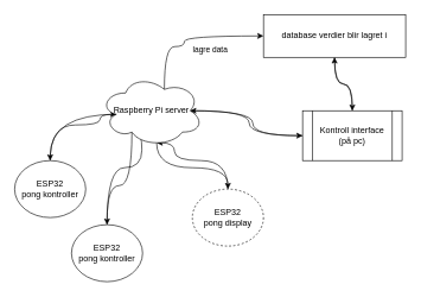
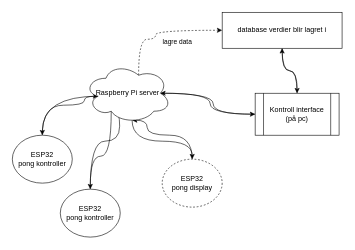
  <mxCell id="0" />
  <mxCell id="1" parent="0" />
  <mxCell id="2" style="edgeStyle=orthogonalEdgeStyle;curved=1;rounded=0;orthogonalLoop=1;jettySize=auto;html=1;exitX=0.5;exitY=0;exitDx=0;exitDy=0;entryX=0.31;entryY=0.8;entryDx=0;entryDy=0;entryPerimeter=0;" edge="1" parent="1" source="3" target="14"><mxGeometry relative="1" as="geometry"><Array as="points"><mxPoint x="150" y="235" /><mxPoint x="199" y="235" /></Array></mxGeometry></mxCell>
  <mxCell id="3" value="ESP32&lt;br&gt;pong kontroller" style="ellipse;whiteSpace=wrap;html=1;" vertex="1" parent="1"><mxGeometry x="100" y="315" width="100" height="80" as="geometry" /></mxCell>
  <mxCell id="4" style="edgeStyle=orthogonalEdgeStyle;curved=1;rounded=0;orthogonalLoop=1;jettySize=auto;html=1;exitX=0.5;exitY=0;exitDx=0;exitDy=0;entryX=0.16;entryY=0.55;entryDx=0;entryDy=0;entryPerimeter=0;" edge="1" parent="1" source="5" target="14"><mxGeometry relative="1" as="geometry"><Array as="points"><mxPoint x="70" y="175" /><mxPoint x="140" y="175" /><mxPoint x="140" y="160" /></Array></mxGeometry></mxCell>
  <mxCell id="5" value="ESP32&lt;br&gt;pong kontroller" style="ellipse;whiteSpace=wrap;html=1;" vertex="1" parent="1"><mxGeometry x="20" y="225" width="100" height="80" as="geometry" /></mxCell>
  <mxCell id="6" style="edgeStyle=orthogonalEdgeStyle;curved=1;rounded=0;orthogonalLoop=1;jettySize=auto;html=1;exitX=0.5;exitY=0;exitDx=0;exitDy=0;entryX=0.55;entryY=0.95;entryDx=0;entryDy=0;entryPerimeter=0;" edge="1" parent="1" source="7" target="14"><mxGeometry relative="1" as="geometry"><Array as="points"><mxPoint x="320" y="225" /><mxPoint x="245" y="225" /></Array></mxGeometry></mxCell>
  <mxCell id="7" value="ESP32&lt;br&gt;pong display" style="ellipse;whiteSpace=wrap;html=1;dashed=1;" vertex="1" parent="1"><mxGeometry x="270" y="265" width="100" height="80" as="geometry" /></mxCell>
- <mxCell id="8" style="edgeStyle=orthogonalEdgeStyle;rounded=0;orthogonalLoop=1;jettySize=auto;html=1;exitX=0.625;exitY=0.2;exitDx=0;exitDy=0;exitPerimeter=0;curved=1;entryX=0;entryY=0.5;entryDx=0;entryDy=0;" edge="1" parent="1" source="14" target="19"><mxGeometry relative="1" as="geometry"><mxPoint x="290" y="55" as="targetPoint" /><Array as="points"><mxPoint x="259" y="65" /></Array></mxGeometry></mxCell>
+ <mxCell id="8" style="edgeStyle=orthogonalEdgeStyle;rounded=0;orthogonalLoop=1;jettySize=auto;html=1;exitX=0.625;exitY=0.2;exitDx=0;exitDy=0;exitPerimeter=0;curved=1;entryX=0;entryY=0.5;entryDx=0;entryDy=0;dashed=1;" edge="1" parent="1" source="14" target="19"><mxGeometry relative="1" as="geometry"><mxPoint x="290" y="55" as="targetPoint" /><Array as="points"><mxPoint x="259" y="65" /></Array></mxGeometry></mxCell>
  <mxCell id="9" value="lagre data" style="edgeLabel;html=1;align=center;verticalAlign=middle;resizable=0;points=[];" vertex="1" connectable="0" parent="8"><mxGeometry x="0.062" y="-11" relative="1" as="geometry"><mxPoint x="24.64" y="8.96" as="offset" /></mxGeometry></mxCell>
  <mxCell id="10" style="edgeStyle=orthogonalEdgeStyle;curved=1;rounded=0;orthogonalLoop=1;jettySize=auto;html=1;exitX=0.31;exitY=0.8;exitDx=0;exitDy=0;exitPerimeter=0;entryX=0.5;entryY=0;entryDx=0;entryDy=0;" edge="1" parent="1" source="14" target="3"><mxGeometry relative="1" as="geometry" /></mxCell>
  <mxCell id="11" style="edgeStyle=orthogonalEdgeStyle;curved=1;rounded=0;orthogonalLoop=1;jettySize=auto;html=1;exitX=0.55;exitY=0.95;exitDx=0;exitDy=0;exitPerimeter=0;entryX=0.5;entryY=0;entryDx=0;entryDy=0;" edge="1" parent="1" source="14" target="7"><mxGeometry relative="1" as="geometry" /></mxCell>
  <mxCell id="12" style="edgeStyle=orthogonalEdgeStyle;curved=1;rounded=0;orthogonalLoop=1;jettySize=auto;html=1;exitX=0.875;exitY=0.5;exitDx=0;exitDy=0;exitPerimeter=0;entryX=0;entryY=0.5;entryDx=0;entryDy=0;" edge="1" parent="1" source="14" target="17"><mxGeometry relative="1" as="geometry" /></mxCell>
  <mxCell id="13" style="edgeStyle=orthogonalEdgeStyle;curved=1;rounded=0;orthogonalLoop=1;jettySize=auto;html=1;exitX=0.16;exitY=0.55;exitDx=0;exitDy=0;exitPerimeter=0;entryX=0.5;entryY=0;entryDx=0;entryDy=0;" edge="1" parent="1" source="14" target="5"><mxGeometry relative="1" as="geometry"><Array as="points"><mxPoint x="70" y="160" /></Array></mxGeometry></mxCell>
  <mxCell id="14" value="Raspberry Pi server" style="ellipse;shape=cloud;whiteSpace=wrap;html=1;" vertex="1" parent="1"><mxGeometry x="140" y="105" width="145" height="100" as="geometry" /></mxCell>
  <mxCell id="15" style="edgeStyle=orthogonalEdgeStyle;curved=1;rounded=0;orthogonalLoop=1;jettySize=auto;html=1;exitX=0.5;exitY=0;exitDx=0;exitDy=0;entryX=0.5;entryY=1;entryDx=0;entryDy=0;" edge="1" parent="1" source="17" target="19"><mxGeometry relative="1" as="geometry" /></mxCell>
  <mxCell id="16" style="edgeStyle=orthogonalEdgeStyle;curved=1;rounded=0;orthogonalLoop=1;jettySize=auto;html=1;exitX=0;exitY=0.5;exitDx=0;exitDy=0;entryX=0.875;entryY=0.5;entryDx=0;entryDy=0;entryPerimeter=0;" edge="1" parent="1" source="17" target="14"><mxGeometry relative="1" as="geometry"><Array as="points"><mxPoint x="350" y="190" /><mxPoint x="350" y="155" /></Array></mxGeometry></mxCell>
  <mxCell id="17" value="Kontroll interface&lt;br&gt;(på pc)" style="shape=process;whiteSpace=wrap;html=1;backgroundOutline=1;" vertex="1" parent="1"><mxGeometry x="425" y="155" width="140" height="70" as="geometry" /></mxCell>
  <mxCell id="18" style="edgeStyle=orthogonalEdgeStyle;curved=1;rounded=0;orthogonalLoop=1;jettySize=auto;html=1;exitX=0.5;exitY=1;exitDx=0;exitDy=0;entryX=0.5;entryY=0;entryDx=0;entryDy=0;" edge="1" parent="1" source="19" target="17"><mxGeometry relative="1" as="geometry" /></mxCell>
  <mxCell id="19" value="database verdier blir lagret i" style="rounded=0;whiteSpace=wrap;html=1;" vertex="1" parent="1"><mxGeometry x="370" y="20" width="200" height="60" as="geometry" /></mxCell>
